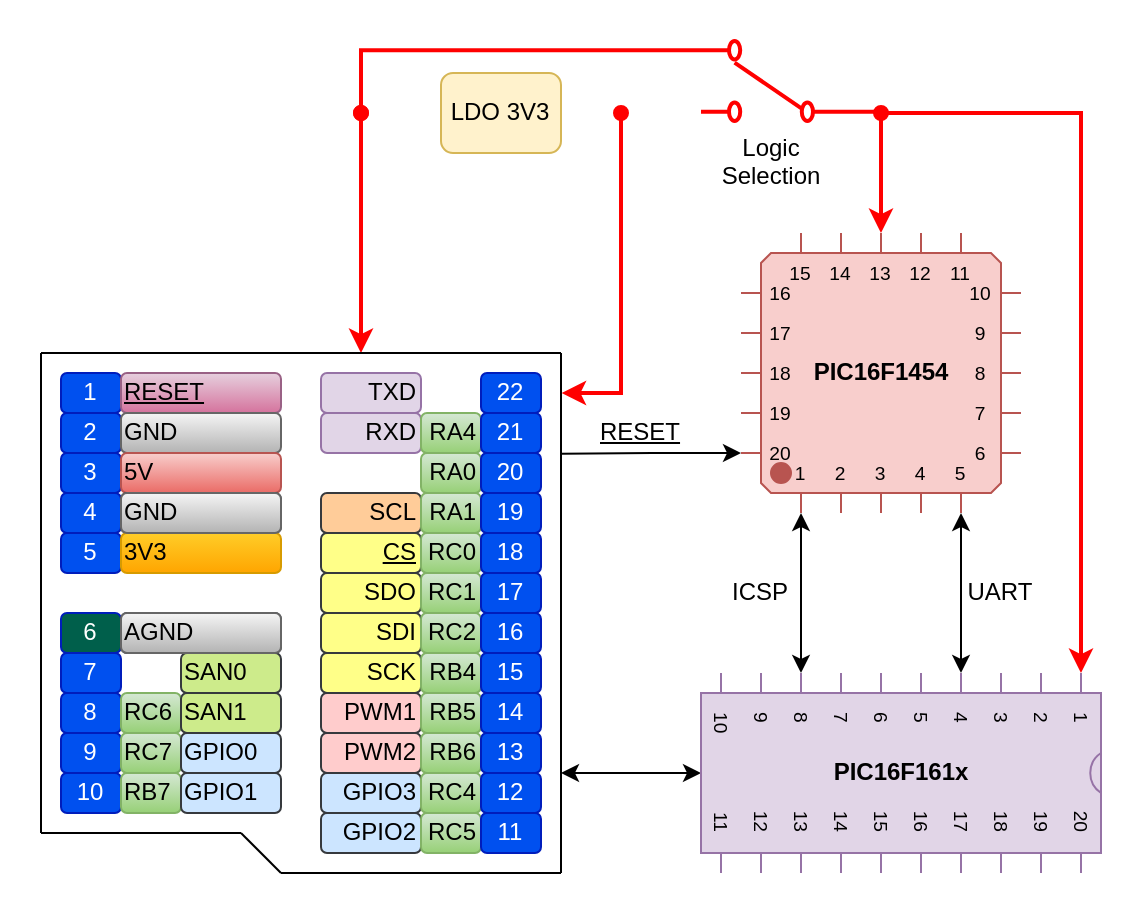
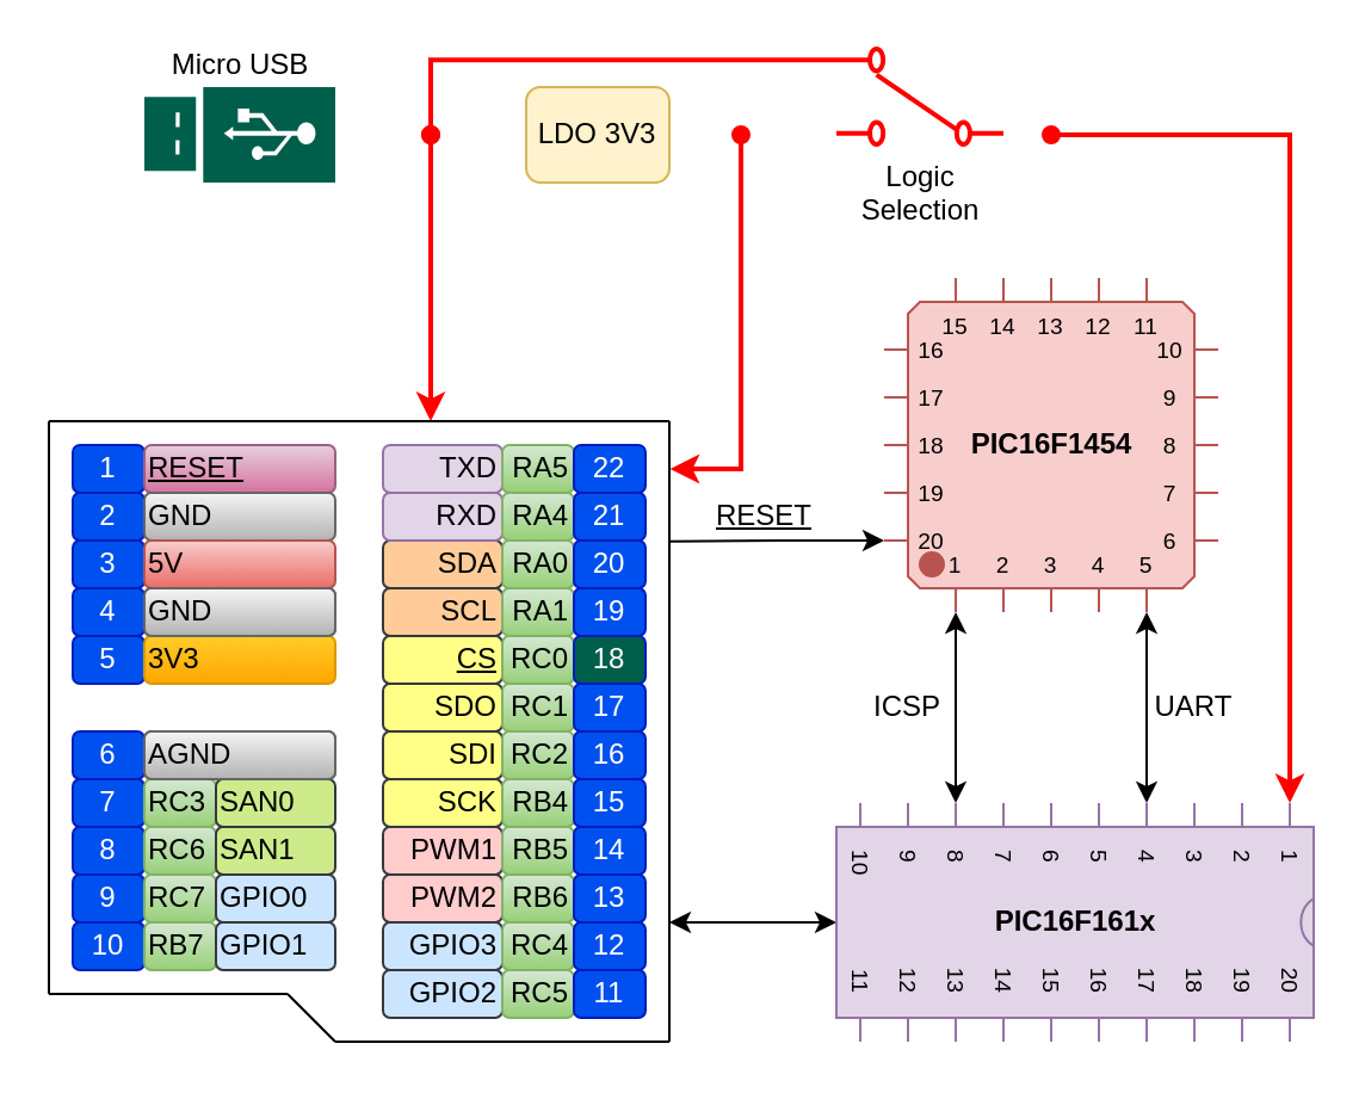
  <mxCell id="0" />
  <mxCell id="1" parent="0" />
- <mxCell id="3" style="edgeStyle=orthogonalEdgeStyle;rounded=0;orthogonalLoop=1;jettySize=auto;html=1;exitX=0;exitY=0;exitDx=70;exitDy=0;exitPerimeter=0;entryX=0;entryY=0.885;entryDx=0;entryDy=0;entryPerimeter=0;endArrow=none;endFill=0;strokeWidth=2;strokeColor=#FF0000;startArrow=classic;startFill=1;" edge="1" parent="1" source="7" target="12"><mxGeometry relative="1" as="geometry" /></mxCell>
+ <mxCell id="2" value="Micro USB" style="sketch=0;pointerEvents=1;shadow=0;dashed=0;html=1;strokeColor=none;fillColor=#005F4B;labelPosition=center;verticalLabelPosition=top;verticalAlign=bottom;align=center;outlineConnect=0;shape=mxgraph.veeam2.usb_drive;flipH=1;flipV=1;" vertex="1" parent="1"><mxGeometry x="60" y="36" width="80" height="40" as="geometry" /></mxCell>
  <mxCell id="4" style="edgeStyle=orthogonalEdgeStyle;rounded=0;orthogonalLoop=1;jettySize=auto;html=1;exitX=0;exitY=1;exitDx=30;exitDy=0;exitPerimeter=0;entryX=0;entryY=0;entryDx=0;entryDy=150;entryPerimeter=0;endArrow=classic;endFill=1;startArrow=classic;startFill=1;" edge="1" parent="1" source="7" target="15"><mxGeometry relative="1" as="geometry" /></mxCell>
  <mxCell id="5" style="edgeStyle=orthogonalEdgeStyle;rounded=0;orthogonalLoop=1;jettySize=auto;html=1;exitX=0;exitY=1;exitDx=110;exitDy=0;exitPerimeter=0;entryX=0;entryY=0;entryDx=0;entryDy=70;entryPerimeter=0;endArrow=classic;endFill=1;startArrow=classic;startFill=1;" edge="1" parent="1" source="7" target="15"><mxGeometry relative="1" as="geometry" /></mxCell>
  <mxCell id="6" style="edgeStyle=orthogonalEdgeStyle;rounded=0;orthogonalLoop=1;jettySize=auto;html=1;exitX=0;exitY=0;exitDx=0;exitDy=110;exitPerimeter=0;startArrow=classic;startFill=1;endArrow=none;endFill=0;strokeColor=#000000;strokeWidth=1;" edge="1" parent="1" source="7"><mxGeometry relative="1" as="geometry"><mxPoint x="280" y="226.333" as="targetPoint" /></mxGeometry></mxCell>
  <mxCell id="7" value="PIC16F1454" style="shadow=0;dashed=0;align=center;html=1;strokeWidth=1;shape=mxgraph.electrical.logic_gates.qfp_ic;labelNames=a,b,c,d,e,f,g,h,i,j,k,l,m,n,o,p,q,r,s,t,u,v,w,x,y,z,a1,b1,c1,d1,e1,f1,g1,h1,i1,j1,k1,l1,m1,n1;fontStyle=1;fillColor=#f8cecc;strokeColor=#b85450;" vertex="1" parent="1"><mxGeometry x="370" y="116" width="140" height="140" as="geometry" /></mxCell>
  <mxCell id="8" style="edgeStyle=orthogonalEdgeStyle;rounded=0;orthogonalLoop=1;jettySize=auto;html=1;startArrow=oval;startFill=1;endArrow=classic;endFill=1;strokeColor=#FF0000;strokeWidth=2;" edge="1" parent="1"><mxGeometry relative="1" as="geometry"><mxPoint x="280.31" y="196" as="targetPoint" /><mxPoint x="310" y="56" as="sourcePoint" /><Array as="points"><mxPoint x="310" y="66" /><mxPoint x="310" y="196" /></Array></mxGeometry></mxCell>
  <mxCell id="9" style="edgeStyle=orthogonalEdgeStyle;rounded=0;orthogonalLoop=1;jettySize=auto;html=1;startArrow=oval;startFill=1;endArrow=classic;endFill=1;strokeColor=#FF0000;strokeWidth=2;" edge="1" parent="1"><mxGeometry relative="1" as="geometry"><mxPoint x="180" y="176" as="targetPoint" /><mxPoint x="180" y="56" as="sourcePoint" /><Array as="points"><mxPoint x="180" y="156" /><mxPoint x="180" y="156" /></Array></mxGeometry></mxCell>
  <mxCell id="10" value="LDO 3V3" style="rounded=1;whiteSpace=wrap;html=1;fillColor=#fff2cc;strokeColor=#d6b656;" vertex="1" parent="1"><mxGeometry x="220" y="36" width="60" height="40" as="geometry" /></mxCell>
  <mxCell id="11" style="edgeStyle=orthogonalEdgeStyle;rounded=0;orthogonalLoop=1;jettySize=auto;html=1;exitX=1;exitY=0.115;exitDx=0;exitDy=0;exitPerimeter=0;endArrow=oval;endFill=1;strokeWidth=2;strokeColor=#FF0000;" edge="1" parent="1" source="12"><mxGeometry relative="1" as="geometry"><mxPoint x="180" y="56" as="targetPoint" /><Array as="points"><mxPoint x="180" y="25" /></Array></mxGeometry></mxCell>
  <mxCell id="12" value="Logic&lt;br&gt;Selection" style="pointerEvents=1;verticalLabelPosition=bottom;shadow=0;dashed=0;align=center;html=1;verticalAlign=top;shape=mxgraph.electrical.electro-mechanical.2-way_switch;flipH=1;strokeWidth=2;strokeColor=#FF0000;" vertex="1" parent="1"><mxGeometry x="350" y="20" width="70" height="40" as="geometry" /></mxCell>
  <mxCell id="13" style="edgeStyle=orthogonalEdgeStyle;rounded=0;orthogonalLoop=1;jettySize=auto;html=1;endArrow=classic;endFill=1;strokeColor=default;strokeWidth=1;startArrow=classic;startFill=1;" edge="1" parent="1" source="15"><mxGeometry relative="1" as="geometry"><mxPoint x="280" y="386" as="targetPoint" /></mxGeometry></mxCell>
  <mxCell id="14" style="edgeStyle=orthogonalEdgeStyle;rounded=0;orthogonalLoop=1;jettySize=auto;html=1;exitX=0;exitY=0;exitDx=0;exitDy=10;exitPerimeter=0;startArrow=classic;startFill=1;endArrow=oval;endFill=1;strokeColor=#FF0000;strokeWidth=2;" edge="1" parent="1" source="15"><mxGeometry relative="1" as="geometry"><mxPoint x="440" y="56" as="targetPoint" /><Array as="points"><mxPoint x="540" y="56" /></Array></mxGeometry></mxCell>
  <mxCell id="15" value="PIC16F161x" style="shadow=0;dashed=0;align=center;html=1;strokeWidth=1;shape=mxgraph.electrical.logic_gates.dual_inline_ic;labelNames=a,b,c,d,e,f,g,h,i,j,k,l,m,n,o,p,q,r,s,t;horizontal=1;fontStyle=1;direction=south;fillColor=#e1d5e7;strokeColor=#9673a6;" vertex="1" parent="1"><mxGeometry x="350" y="336" width="200" height="100" as="geometry" /></mxCell>
  <mxCell id="16" value="ICSP" style="text;html=1;strokeColor=none;fillColor=none;align=center;verticalAlign=middle;whiteSpace=wrap;rounded=0;" vertex="1" parent="1"><mxGeometry x="360" y="286" width="40" height="20" as="geometry" /></mxCell>
  <mxCell id="17" value="UART" style="text;html=1;strokeColor=none;fillColor=none;align=center;verticalAlign=middle;whiteSpace=wrap;rounded=0;" vertex="1" parent="1"><mxGeometry x="480" y="286" width="40" height="20" as="geometry" /></mxCell>
  <mxCell id="18" value="" style="group" vertex="1" connectable="0" parent="1"><mxGeometry x="20" y="176" width="260" height="260" as="geometry" /></mxCell>
  <mxCell id="19" value="1" style="rounded=1;whiteSpace=wrap;html=1;fillColor=#0050ef;strokeColor=#001DBC;fontColor=#ffffff;" vertex="1" parent="18"><mxGeometry x="10" y="10" width="30" height="20" as="geometry" /></mxCell>
  <mxCell id="20" value="RESET" style="rounded=1;whiteSpace=wrap;html=1;align=left;fontStyle=4;gradientColor=#d5739d;fillColor=#e6d0de;strokeColor=#996185;" vertex="1" parent="18"><mxGeometry x="40" y="10" width="80" height="20" as="geometry" /></mxCell>
  <mxCell id="21" value="2" style="rounded=1;whiteSpace=wrap;html=1;fillColor=#0050ef;strokeColor=#001DBC;fontColor=#ffffff;" vertex="1" parent="18"><mxGeometry x="10" y="30" width="30" height="20" as="geometry" /></mxCell>
  <mxCell id="22" value="GND" style="rounded=1;whiteSpace=wrap;html=1;align=left;fillColor=#f5f5f5;strokeColor=#666666;gradientColor=#b3b3b3;" vertex="1" parent="18"><mxGeometry x="40" y="30" width="80" height="20" as="geometry" /></mxCell>
  <mxCell id="23" value="3" style="rounded=1;whiteSpace=wrap;html=1;fillColor=#0050ef;strokeColor=#001DBC;fontColor=#ffffff;" vertex="1" parent="18"><mxGeometry x="10" y="50" width="30" height="20" as="geometry" /></mxCell>
  <mxCell id="24" value="5V" style="rounded=1;whiteSpace=wrap;html=1;align=left;gradientColor=#ea6b66;fillColor=#f8cecc;strokeColor=#b85450;" vertex="1" parent="18"><mxGeometry x="40" y="50" width="80" height="20" as="geometry" /></mxCell>
  <mxCell id="25" value="4" style="rounded=1;whiteSpace=wrap;html=1;fillColor=#0050ef;strokeColor=#001DBC;fontColor=#ffffff;" vertex="1" parent="18"><mxGeometry x="10" y="70" width="30" height="20" as="geometry" /></mxCell>
  <mxCell id="26" value="GND" style="rounded=1;whiteSpace=wrap;html=1;align=left;fillColor=#cdeb8b;strokeColor=#36393d;" vertex="1" parent="18"><mxGeometry x="40" y="70" width="80" height="20" as="geometry" /></mxCell>
  <mxCell id="27" value="5" style="rounded=1;whiteSpace=wrap;html=1;fillColor=#0050ef;strokeColor=#001DBC;fontColor=#ffffff;" vertex="1" parent="18"><mxGeometry x="10" y="90" width="30" height="20" as="geometry" /></mxCell>
  <mxCell id="28" value="3V3" style="rounded=1;whiteSpace=wrap;html=1;align=left;gradientColor=#ffa500;fillColor=#ffcd28;strokeColor=#d79b00;" vertex="1" parent="18"><mxGeometry x="40" y="90" width="80" height="20" as="geometry" /></mxCell>
- <mxCell id="29" value="6" style="rounded=1;whiteSpace=wrap;html=1;fillColor=#005f4b;strokeColor=#001DBC;fontColor=#ffffff;" vertex="1" parent="18"><mxGeometry x="10" y="130" width="30" height="20" as="geometry" /></mxCell>
+ <mxCell id="29" value="6" style="rounded=1;whiteSpace=wrap;html=1;fillColor=#0050ef;strokeColor=#001DBC;fontColor=#ffffff;" vertex="1" parent="18"><mxGeometry x="10" y="130" width="30" height="20" as="geometry" /></mxCell>
  <mxCell id="30" value="AGND" style="rounded=1;whiteSpace=wrap;html=1;align=left;fillColor=#cdeb8b;strokeColor=#36393d;" vertex="1" parent="18"><mxGeometry x="40" y="130" width="80" height="20" as="geometry" /></mxCell>
  <mxCell id="31" value="7" style="rounded=1;whiteSpace=wrap;html=1;fillColor=#0050ef;strokeColor=#001DBC;fontColor=#ffffff;" vertex="1" parent="18"><mxGeometry x="10" y="150" width="30" height="20" as="geometry" /></mxCell>
+ <mxCell id="32" value="RC3" style="rounded=1;whiteSpace=wrap;html=1;align=left;gradientColor=#97d077;fillColor=#d5e8d4;strokeColor=#82b366;" vertex="1" parent="18"><mxGeometry x="40" y="150" width="30" height="20" as="geometry" /></mxCell>
  <mxCell id="33" value="SAN0" style="rounded=1;whiteSpace=wrap;html=1;align=left;fillColor=#cdeb8b;strokeColor=#36393d;" vertex="1" parent="18"><mxGeometry x="70" y="150" width="50" height="20" as="geometry" /></mxCell>
  <mxCell id="34" value="8" style="rounded=1;whiteSpace=wrap;html=1;fillColor=#0050ef;strokeColor=#001DBC;fontColor=#ffffff;" vertex="1" parent="18"><mxGeometry x="10" y="170" width="30" height="20" as="geometry" /></mxCell>
  <mxCell id="35" value="RC6" style="rounded=1;whiteSpace=wrap;html=1;align=left;gradientColor=#97d077;fillColor=#d5e8d4;strokeColor=#82b366;" vertex="1" parent="18"><mxGeometry x="40" y="170" width="30" height="20" as="geometry" /></mxCell>
  <mxCell id="36" value="SAN1" style="rounded=1;whiteSpace=wrap;html=1;align=left;fillColor=#cdeb8b;strokeColor=#36393d;" vertex="1" parent="18"><mxGeometry x="70" y="170" width="50" height="20" as="geometry" /></mxCell>
  <mxCell id="37" value="9" style="rounded=1;whiteSpace=wrap;html=1;fillColor=#0050ef;strokeColor=#001DBC;fontColor=#ffffff;" vertex="1" parent="18"><mxGeometry x="10" y="190" width="30" height="20" as="geometry" /></mxCell>
  <mxCell id="38" value="RC7" style="rounded=1;whiteSpace=wrap;html=1;align=left;gradientColor=#97d077;fillColor=#d5e8d4;strokeColor=#82b366;" vertex="1" parent="18"><mxGeometry x="40" y="190" width="30" height="20" as="geometry" /></mxCell>
  <mxCell id="39" value="GPIO0" style="rounded=1;whiteSpace=wrap;html=1;align=left;fillColor=#cce5ff;strokeColor=#36393d;" vertex="1" parent="18"><mxGeometry x="70" y="190" width="50" height="20" as="geometry" /></mxCell>
  <mxCell id="40" value="10" style="rounded=1;whiteSpace=wrap;html=1;fillColor=#0050ef;strokeColor=#001DBC;fontColor=#ffffff;" vertex="1" parent="18"><mxGeometry x="10" y="210" width="30" height="20" as="geometry" /></mxCell>
  <mxCell id="41" value="RB7" style="rounded=1;whiteSpace=wrap;html=1;align=left;gradientColor=#97d077;fillColor=#d5e8d4;strokeColor=#82b366;" vertex="1" parent="18"><mxGeometry x="40" y="210" width="30" height="20" as="geometry" /></mxCell>
  <mxCell id="42" value="GPIO1" style="rounded=1;whiteSpace=wrap;html=1;align=left;fillColor=#cce5ff;strokeColor=#36393d;" vertex="1" parent="18"><mxGeometry x="70" y="210" width="50" height="20" as="geometry" /></mxCell>
+ <mxCell id="43" value="SDA" style="rounded=1;whiteSpace=wrap;html=1;align=right;fillColor=#ffcc99;strokeColor=#36393d;" vertex="1" parent="18"><mxGeometry x="140" y="50" width="50" height="20" as="geometry" /></mxCell>
  <mxCell id="44" value="SCL" style="rounded=1;whiteSpace=wrap;html=1;align=right;fillColor=#ffcc99;strokeColor=#36393d;" vertex="1" parent="18"><mxGeometry x="140" y="70" width="50" height="20" as="geometry" /></mxCell>
  <mxCell id="45" value="CS" style="rounded=1;whiteSpace=wrap;html=1;align=right;fontStyle=4;fillColor=#ffff88;strokeColor=#36393d;" vertex="1" parent="18"><mxGeometry x="140" y="90" width="50" height="20" as="geometry" /></mxCell>
  <mxCell id="46" value="SDO" style="rounded=1;whiteSpace=wrap;html=1;align=right;fillColor=#ffff88;strokeColor=#36393d;" vertex="1" parent="18"><mxGeometry x="140" y="110" width="50" height="20" as="geometry" /></mxCell>
  <mxCell id="47" value="SDI" style="rounded=1;whiteSpace=wrap;html=1;align=right;fillColor=#ffff88;strokeColor=#36393d;" vertex="1" parent="18"><mxGeometry x="140" y="130" width="50" height="20" as="geometry" /></mxCell>
  <mxCell id="48" value="SCK" style="rounded=1;whiteSpace=wrap;html=1;align=right;fillColor=#ffff88;strokeColor=#36393d;" vertex="1" parent="18"><mxGeometry x="140" y="150" width="50" height="20" as="geometry" /></mxCell>
  <mxCell id="49" value="PWM1" style="rounded=1;whiteSpace=wrap;html=1;align=right;fillColor=#ffcccc;strokeColor=#36393d;" vertex="1" parent="18"><mxGeometry x="140" y="170" width="50" height="20" as="geometry" /></mxCell>
  <mxCell id="50" value="PWM2" style="rounded=1;whiteSpace=wrap;html=1;align=right;fillColor=#ffcccc;strokeColor=#36393d;" vertex="1" parent="18"><mxGeometry x="140" y="190" width="50" height="20" as="geometry" /></mxCell>
  <mxCell id="51" value="GPIO3" style="rounded=1;whiteSpace=wrap;html=1;align=right;fillColor=#cce5ff;strokeColor=#36393d;" vertex="1" parent="18"><mxGeometry x="140" y="210" width="50" height="20" as="geometry" /></mxCell>
  <mxCell id="52" value="GPIO2" style="rounded=1;whiteSpace=wrap;html=1;align=right;fillColor=#cce5ff;strokeColor=#36393d;" vertex="1" parent="18"><mxGeometry x="140" y="230" width="50" height="20" as="geometry" /></mxCell>
  <mxCell id="53" value="RA0" style="rounded=1;whiteSpace=wrap;html=1;align=right;gradientColor=#97d077;fillColor=#d5e8d4;strokeColor=#82b366;" vertex="1" parent="18"><mxGeometry x="190" y="50" width="30" height="20" as="geometry" /></mxCell>
  <mxCell id="54" value="RA1" style="rounded=1;whiteSpace=wrap;html=1;align=right;gradientColor=#97d077;fillColor=#d5e8d4;strokeColor=#82b366;" vertex="1" parent="18"><mxGeometry x="190" y="70" width="30" height="20" as="geometry" /></mxCell>
  <mxCell id="55" value="RC0" style="rounded=1;whiteSpace=wrap;html=1;align=right;gradientColor=#97d077;fillColor=#d5e8d4;strokeColor=#82b366;" vertex="1" parent="18"><mxGeometry x="190" y="90" width="30" height="20" as="geometry" /></mxCell>
  <mxCell id="56" value="RC1" style="rounded=1;whiteSpace=wrap;html=1;align=right;gradientColor=#97d077;fillColor=#d5e8d4;strokeColor=#82b366;" vertex="1" parent="18"><mxGeometry x="190" y="110" width="30" height="20" as="geometry" /></mxCell>
  <mxCell id="57" value="RC2" style="rounded=1;whiteSpace=wrap;html=1;align=right;gradientColor=#97d077;fillColor=#d5e8d4;strokeColor=#82b366;" vertex="1" parent="18"><mxGeometry x="190" y="130" width="30" height="20" as="geometry" /></mxCell>
  <mxCell id="58" value="RB4" style="rounded=1;whiteSpace=wrap;html=1;align=right;gradientColor=#97d077;fillColor=#d5e8d4;strokeColor=#82b366;" vertex="1" parent="18"><mxGeometry x="190" y="150" width="30" height="20" as="geometry" /></mxCell>
  <mxCell id="59" value="RB5" style="rounded=1;whiteSpace=wrap;html=1;align=right;gradientColor=#97d077;fillColor=#d5e8d4;strokeColor=#82b366;" vertex="1" parent="18"><mxGeometry x="190" y="170" width="30" height="20" as="geometry" /></mxCell>
  <mxCell id="60" value="RB6" style="rounded=1;whiteSpace=wrap;html=1;align=right;gradientColor=#97d077;fillColor=#d5e8d4;strokeColor=#82b366;" vertex="1" parent="18"><mxGeometry x="190" y="190" width="30" height="20" as="geometry" /></mxCell>
  <mxCell id="61" value="RC4" style="rounded=1;whiteSpace=wrap;html=1;align=right;gradientColor=#97d077;fillColor=#d5e8d4;strokeColor=#82b366;" vertex="1" parent="18"><mxGeometry x="190" y="210" width="30" height="20" as="geometry" /></mxCell>
  <mxCell id="62" value="RC5" style="rounded=1;whiteSpace=wrap;html=1;align=right;gradientColor=#97d077;fillColor=#d5e8d4;strokeColor=#82b366;" vertex="1" parent="18"><mxGeometry x="190" y="230" width="30" height="20" as="geometry" /></mxCell>
  <mxCell id="63" value="20" style="rounded=1;whiteSpace=wrap;html=1;fillColor=#0050ef;strokeColor=#001DBC;fontColor=#ffffff;" vertex="1" parent="18"><mxGeometry x="220" y="50" width="30" height="20" as="geometry" /></mxCell>
  <mxCell id="64" value="19" style="rounded=1;whiteSpace=wrap;html=1;fillColor=#0050ef;strokeColor=#001DBC;fontColor=#ffffff;" vertex="1" parent="18"><mxGeometry x="220" y="70" width="30" height="20" as="geometry" /></mxCell>
- <mxCell id="65" value="18" style="rounded=1;whiteSpace=wrap;html=1;fillColor=#0050ef;strokeColor=#001DBC;fontColor=#ffffff;" vertex="1" parent="18"><mxGeometry x="220" y="90" width="30" height="20" as="geometry" /></mxCell>
+ <mxCell id="65" value="18" style="rounded=1;whiteSpace=wrap;html=1;fillColor=#005f4b;strokeColor=#001DBC;fontColor=#ffffff;" vertex="1" parent="18"><mxGeometry x="220" y="90" width="30" height="20" as="geometry" /></mxCell>
  <mxCell id="66" value="17" style="rounded=1;whiteSpace=wrap;html=1;fillColor=#0050ef;strokeColor=#001DBC;fontColor=#ffffff;" vertex="1" parent="18"><mxGeometry x="220" y="110" width="30" height="20" as="geometry" /></mxCell>
  <mxCell id="67" value="16" style="rounded=1;whiteSpace=wrap;html=1;fillColor=#0050ef;strokeColor=#001DBC;fontColor=#ffffff;" vertex="1" parent="18"><mxGeometry x="220" y="130" width="30" height="20" as="geometry" /></mxCell>
  <mxCell id="68" value="15" style="rounded=1;whiteSpace=wrap;html=1;fillColor=#0050ef;strokeColor=#001DBC;fontColor=#ffffff;" vertex="1" parent="18"><mxGeometry x="220" y="150" width="30" height="20" as="geometry" /></mxCell>
  <mxCell id="69" value="14" style="rounded=1;whiteSpace=wrap;html=1;fillColor=#0050ef;strokeColor=#001DBC;fontColor=#ffffff;" vertex="1" parent="18"><mxGeometry x="220" y="170" width="30" height="20" as="geometry" /></mxCell>
  <mxCell id="70" value="13" style="rounded=1;whiteSpace=wrap;html=1;fillColor=#0050ef;strokeColor=#001DBC;fontColor=#ffffff;" vertex="1" parent="18"><mxGeometry x="220" y="190" width="30" height="20" as="geometry" /></mxCell>
  <mxCell id="71" value="12" style="rounded=1;whiteSpace=wrap;html=1;fillColor=#0050ef;strokeColor=#001DBC;fontColor=#ffffff;" vertex="1" parent="18"><mxGeometry x="220" y="210" width="30" height="20" as="geometry" /></mxCell>
  <mxCell id="72" value="11" style="rounded=1;whiteSpace=wrap;html=1;fillColor=#0050ef;strokeColor=#001DBC;fontColor=#ffffff;" vertex="1" parent="18"><mxGeometry x="220" y="230" width="30" height="20" as="geometry" /></mxCell>
  <mxCell id="73" value="TXD" style="rounded=1;whiteSpace=wrap;html=1;align=right;fillColor=#e1d5e7;strokeColor=#9673a6;" vertex="1" parent="18"><mxGeometry x="140" y="10" width="50" height="20" as="geometry" /></mxCell>
  <mxCell id="74" value="RXD" style="rounded=1;whiteSpace=wrap;html=1;align=right;fillColor=#e1d5e7;strokeColor=#9673a6;" vertex="1" parent="18"><mxGeometry x="140" y="30" width="50" height="20" as="geometry" /></mxCell>
+ <mxCell id="75" value="RA5" style="rounded=1;whiteSpace=wrap;html=1;align=right;gradientColor=#97d077;fillColor=#d5e8d4;strokeColor=#82b366;" vertex="1" parent="18"><mxGeometry x="190" y="10" width="30" height="20" as="geometry" /></mxCell>
  <mxCell id="76" value="RA4" style="rounded=1;whiteSpace=wrap;html=1;align=right;gradientColor=#97d077;fillColor=#d5e8d4;strokeColor=#82b366;" vertex="1" parent="18"><mxGeometry x="190" y="30" width="30" height="20" as="geometry" /></mxCell>
  <mxCell id="77" value="22" style="rounded=1;whiteSpace=wrap;html=1;fillColor=#0050ef;strokeColor=#001DBC;fontColor=#ffffff;" vertex="1" parent="18"><mxGeometry x="220" y="10" width="30" height="20" as="geometry" /></mxCell>
  <mxCell id="78" value="21" style="rounded=1;whiteSpace=wrap;html=1;fillColor=#0050ef;strokeColor=#001DBC;fontColor=#ffffff;" vertex="1" parent="18"><mxGeometry x="220" y="30" width="30" height="20" as="geometry" /></mxCell>
  <mxCell id="79" value="" style="endArrow=none;html=1;" edge="1" parent="18"><mxGeometry width="50" height="50" relative="1" as="geometry"><mxPoint y="240" as="sourcePoint" /><mxPoint as="targetPoint" /></mxGeometry></mxCell>
  <mxCell id="80" value="" style="endArrow=none;html=1;" edge="1" parent="18"><mxGeometry width="50" height="50" relative="1" as="geometry"><mxPoint as="sourcePoint" /><mxPoint x="260" as="targetPoint" /></mxGeometry></mxCell>
  <mxCell id="81" value="" style="endArrow=none;html=1;" edge="1" parent="18"><mxGeometry width="50" height="50" relative="1" as="geometry"><mxPoint x="260" y="260" as="sourcePoint" /><mxPoint x="260" as="targetPoint" /></mxGeometry></mxCell>
  <mxCell id="82" value="" style="endArrow=none;html=1;" edge="1" parent="18"><mxGeometry width="50" height="50" relative="1" as="geometry"><mxPoint x="120" y="260" as="sourcePoint" /><mxPoint x="260" y="260" as="targetPoint" /></mxGeometry></mxCell>
  <mxCell id="83" value="" style="endArrow=none;html=1;" edge="1" parent="18"><mxGeometry width="50" height="50" relative="1" as="geometry"><mxPoint x="120" y="260" as="sourcePoint" /><mxPoint x="100" y="240" as="targetPoint" /></mxGeometry></mxCell>
  <mxCell id="84" value="" style="endArrow=none;html=1;" edge="1" parent="18"><mxGeometry width="50" height="50" relative="1" as="geometry"><mxPoint y="240" as="sourcePoint" /><mxPoint x="100" y="240" as="targetPoint" /></mxGeometry></mxCell>
  <mxCell id="85" value="GND" style="rounded=1;whiteSpace=wrap;html=1;align=left;fillColor=#f5f5f5;strokeColor=#666666;gradientColor=#b3b3b3;" vertex="1" parent="18"><mxGeometry x="40" y="70" width="80" height="20" as="geometry" /></mxCell>
  <mxCell id="86" value="AGND" style="rounded=1;whiteSpace=wrap;html=1;align=left;fillColor=#f5f5f5;strokeColor=#666666;gradientColor=#b3b3b3;" vertex="1" parent="18"><mxGeometry x="40" y="130" width="80" height="20" as="geometry" /></mxCell>
  <mxCell id="87" value="&lt;u&gt;RESET&lt;/u&gt;" style="text;html=1;strokeColor=none;fillColor=none;align=center;verticalAlign=middle;whiteSpace=wrap;rounded=0;" vertex="1" parent="1"><mxGeometry x="300" y="206" width="40" height="20" as="geometry" /></mxCell>
